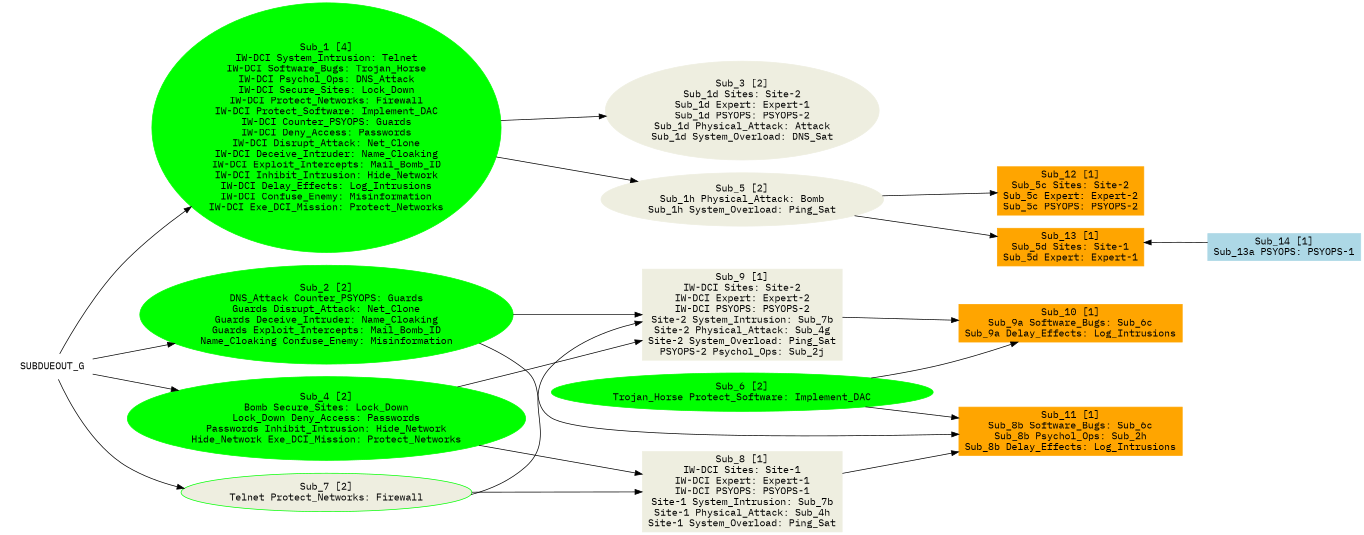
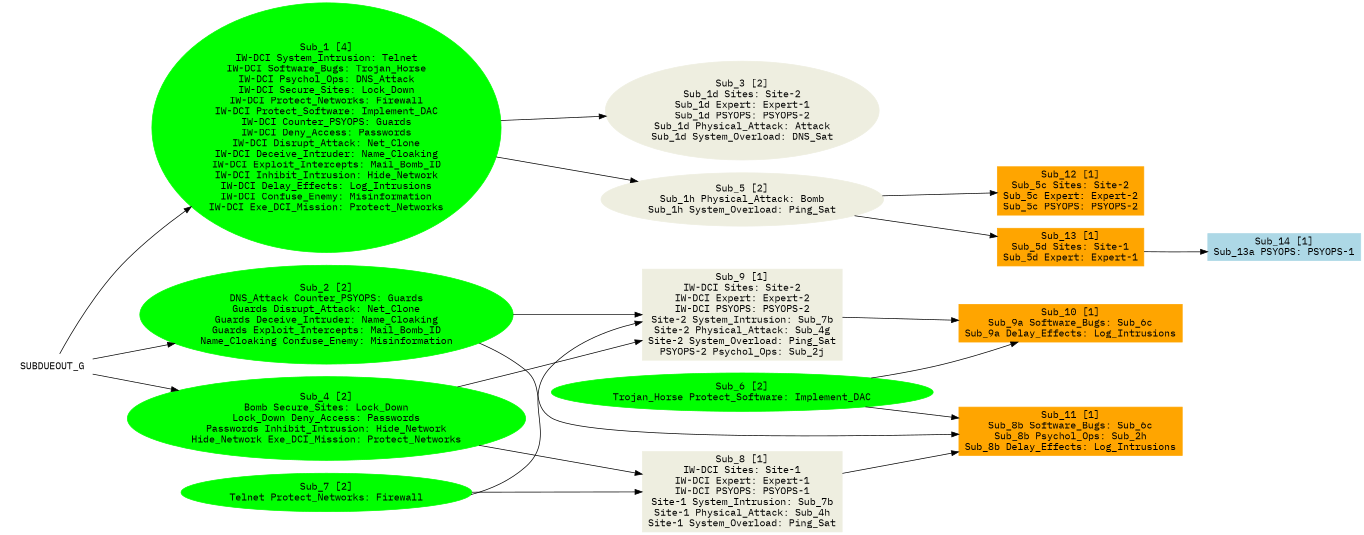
  digraph {
    fontname="IBM Plex Mono"
    rankdir=LR
    node [color=green1 fontname="IBM Plex Mono" style=filled]
    edge [fontname="IBM Plex Mono"]
    n1 [color=white label=SUBDUEOUT_G]
    n2 [label="Sub_1 [4]\nIW-DCI System_Intrusion: Telnet\nIW-DCI Software_Bugs: Trojan_Horse\nIW-DCI Psychol_Ops: DNS_Attack\nIW-DCI Secure_Sites: Lock_Down\nIW-DCI Protect_Networks: Firewall\nIW-DCI Protect_Software: Implement_DAC\nIW-DCI Counter_PSYOPS: Guards\nIW-DCI Deny_Access: Passwords\nIW-DCI Disrupt_Attack: Net_Clone\nIW-DCI Deceive_Intruder: Name_Cloaking\nIW-DCI Exploit_Intercepts: Mail_Bomb_ID\nIW-DCI Inhibit_Intrusion: Hide_Network\nIW-DCI Delay_Effects: Log_Intrusions\nIW-DCI Confuse_Enemy: Misinformation\nIW-DCI Exe_DCI_Mission: Protect_Networks\n"]
    n3 [label="Sub_2 [2]\nDNS_Attack Counter_PSYOPS: Guards\nGuards Disrupt_Attack: Net_Clone\nGuards Deceive_Intruder: Name_Cloaking\nGuards Exploit_Intercepts: Mail_Bomb_ID\nName_Cloaking Confuse_Enemy: Misinformation\n"]
    n4 [label="Sub_4 [2]\nBomb Secure_Sites: Lock_Down\nLock_Down Deny_Access: Passwords\nPasswords Inhibit_Intrusion: Hide_Network\nHide_Network Exe_DCI_Mission: Protect_Networks\n"]
-   n5 [label="Sub_7 [2]\nTelnet Protect_Networks: Firewall\n" fillcolor=ivory2]
+   n5 [label="Sub_7 [2]\nTelnet Protect_Networks: Firewall\n"]
    n6 [color=ivory2 label="Sub_3 [2]\nSub_1d Sites: Site-2\nSub_1d Expert: Expert-1\nSub_1d PSYOPS: PSYOPS-2\nSub_1d Physical_Attack: Attack\nSub_1d System_Overload: DNS_Sat\n"]
    n7 [color=ivory2 label="Sub_5 [2]\nSub_1h Physical_Attack: Bomb\nSub_1h System_Overload: Ping_Sat\n"]
    n8 [color=ivory2 label="Sub_9 [1]\nIW-DCI Sites: Site-2\nIW-DCI Expert: Expert-2\nIW-DCI PSYOPS: PSYOPS-2\nSite-2 System_Intrusion: Sub_7b\nSite-2 Physical_Attack: Sub_4g\nSite-2 System_Overload: Ping_Sat\nPSYOPS-2 Psychol_Ops: Sub_2j\n" shape=box]
    n9 [color=orange1 label="Sub_11 [1]\nSub_8b Software_Bugs: Sub_6c\nSub_8b Psychol_Ops: Sub_2h\nSub_8b Delay_Effects: Log_Intrusions\n" shape=box]
    n10 [color=ivory2 label="Sub_8 [1]\nIW-DCI Sites: Site-1\nIW-DCI Expert: Expert-1\nIW-DCI PSYOPS: PSYOPS-1\nSite-1 System_Intrusion: Sub_7b\nSite-1 Physical_Attack: Sub_4h\nSite-1 System_Overload: Ping_Sat\n" shape=box]
    n11 [label="Sub_6 [2]\nTrojan_Horse Protect_Software: Implement_DAC\n"]
    n12 [color=orange1 label="Sub_10 [1]\nSub_9a Software_Bugs: Sub_6c\nSub_9a Delay_Effects: Log_Intrusions\n" shape=box]
    n13 [color=orange1 label="Sub_12 [1]\nSub_5c Sites: Site-2\nSub_5c Expert: Expert-2\nSub_5c PSYOPS: PSYOPS-2\n" shape=box]
    n14 [color=orange1 label="Sub_13 [1]\nSub_5d Sites: Site-1\nSub_5d Expert: Expert-1\n" shape=box]
    n15 [color=lightblue label="Sub_14 [1]\nSub_13a PSYOPS: PSYOPS-1\n" shape=box]
    n1 -> n2
    n1 -> n3
    n1 -> n4
-   n1 -> n5
    n2 -> n6
    n2 -> n7
    n3 -> n8
    n3 -> n9
    n4 -> n8
    n4 -> n10
    n5 -> n8
    n5 -> n10
    n7 -> n13
    n7 -> n14
    n8 -> n12
    n10 -> n9
    n11 -> n9
    n11 -> n12
-   n15 -> n14
+   n14 -> n15
  }
